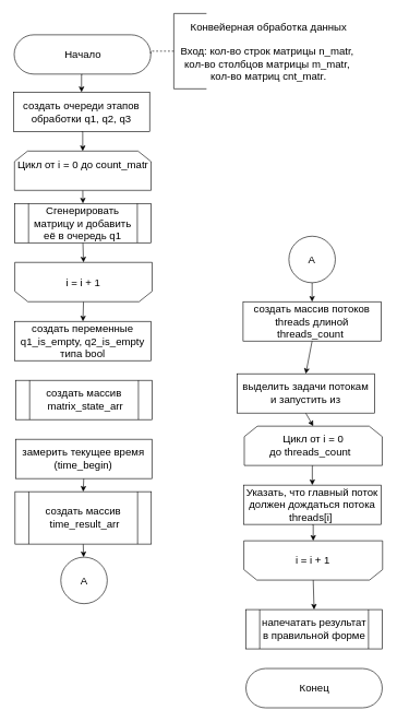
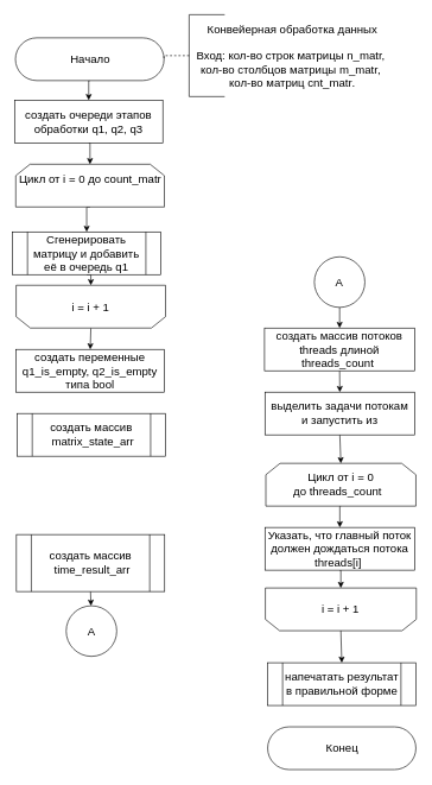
  <mxCell id="0" />
  <mxCell id="1" parent="0" />
  <mxCell id="2" style="edgeStyle=orthogonalEdgeStyle;rounded=0;orthogonalLoop=1;jettySize=auto;html=1;exitX=0.5;exitY=0.5;exitDx=0;exitDy=30;exitPerimeter=0;entryX=0.5;entryY=0;entryDx=0;entryDy=0;fontSize=16;" edge="1" parent="1" source="3" target="11"><mxGeometry relative="1" as="geometry" /></mxCell>
  <mxCell id="3" value="&lt;font style=&quot;font-size: 16px&quot;&gt;Начало&lt;/font&gt;" style="html=1;dashed=0;whitespace=wrap;shape=mxgraph.dfd.start" vertex="1" parent="1"><mxGeometry x="21.22" y="52.5" width="208.78" height="60" as="geometry" /></mxCell>
  <mxCell id="4" style="edgeStyle=orthogonalEdgeStyle;rounded=0;orthogonalLoop=1;jettySize=auto;html=1;exitX=0.5;exitY=1;exitDx=0;exitDy=0;entryX=0.5;entryY=0;entryDx=0;entryDy=0;fontSize=16;" edge="1" parent="1" source="5" target="13"><mxGeometry relative="1" as="geometry" /></mxCell>
  <mxCell id="5" value="&lt;font style=&quot;font-size: 16px&quot;&gt;Цикл от i = 0 до&amp;nbsp;&lt;span style=&quot;font-size: medium&quot;&gt;count_matr&lt;/span&gt;&lt;br&gt;&amp;nbsp;&lt;/font&gt;" style="shape=loopLimit;whiteSpace=wrap;html=1;strokeWidth=1;" vertex="1" parent="1"><mxGeometry x="21.69" y="230" width="208.78" height="60" as="geometry" /></mxCell>
  <mxCell id="6" style="edgeStyle=orthogonalEdgeStyle;rounded=0;orthogonalLoop=1;jettySize=auto;html=1;exitX=0;exitY=0.5;exitDx=0;exitDy=0;exitPerimeter=0;entryX=1;entryY=0.5;entryDx=0;entryDy=0;entryPerimeter=0;dashed=1;endArrow=none;endFill=0;" edge="1" parent="1" source="7" target="3"><mxGeometry relative="1" as="geometry" /></mxCell>
  <mxCell id="7" value="" style="strokeWidth=1;html=1;shape=mxgraph.flowchart.annotation_1;align=left;pointerEvents=1;" vertex="1" parent="1"><mxGeometry x="265.28" y="20" width="50" height="115" as="geometry" /></mxCell>
  <mxCell id="8" style="edgeStyle=none;html=1;exitX=0.5;exitY=0;exitDx=0;exitDy=0;entryX=0.5;entryY=0;entryDx=0;entryDy=0;" edge="1" parent="1" source="9" target="26"><mxGeometry relative="1" as="geometry" /></mxCell>
  <mxCell id="9" value="&lt;font style=&quot;font-size: 16px&quot;&gt;i = i + 1&lt;br&gt;&lt;/font&gt;" style="shape=loopLimit;whiteSpace=wrap;html=1;strokeWidth=1;direction=west;" vertex="1" parent="1"><mxGeometry x="22.16" y="400" width="210" height="60" as="geometry" /></mxCell>
  <mxCell id="10" style="edgeStyle=orthogonalEdgeStyle;rounded=0;orthogonalLoop=1;jettySize=auto;html=1;exitX=0.5;exitY=1;exitDx=0;exitDy=0;fontSize=16;" edge="1" parent="1" source="11"><mxGeometry relative="1" as="geometry"><mxPoint x="126" y="230" as="targetPoint" /></mxGeometry></mxCell>
  <mxCell id="11" value="&lt;font style=&quot;font-size: 16px&quot;&gt;создать очереди этапов обработки q1, q2, q3&lt;br&gt;&lt;/font&gt;" style="rounded=0;whiteSpace=wrap;html=1;shadow=0;glass=0;sketch=0;strokeWidth=1;gradientColor=none;" vertex="1" parent="1"><mxGeometry x="20" y="140" width="208.31" height="60" as="geometry" /></mxCell>
  <mxCell id="12" style="edgeStyle=orthogonalEdgeStyle;rounded=0;orthogonalLoop=1;jettySize=auto;html=1;exitX=0.5;exitY=1;exitDx=0;exitDy=0;entryX=0.5;entryY=1;entryDx=0;entryDy=0;fontSize=16;" edge="1" parent="1" source="13" target="9"><mxGeometry relative="1" as="geometry" /></mxCell>
- <mxCell id="13" value="&lt;font style=&quot;font-size: 16px&quot;&gt;Сгенерировать матрицу и добавить её в очередь q1&lt;/font&gt;" style="shape=process;whiteSpace=wrap;html=1;backgroundOutline=1;" vertex="1" parent="1"><mxGeometry x="22.16" y="310" width="208.31" height="60" as="geometry" /></mxCell>
+ <mxCell id="13" value="&lt;font style=&quot;font-size: 16px&quot;&gt;Сгенерировать матрицу и добавить её в очередь q1&lt;/font&gt;" style="shape=process;whiteSpace=wrap;html=1;backgroundOutline=1;" vertex="1" parent="1"><mxGeometry x="17.16" y="325" width="208.31" height="60" as="geometry" /></mxCell>
  <mxCell id="14" value="&lt;font size=&quot;3&quot;&gt;создать массив &amp;nbsp;matrix_state_arr&lt;/font&gt;" style="shape=process;whiteSpace=wrap;html=1;backgroundOutline=1;" vertex="1" parent="1"><mxGeometry x="23.85" y="580" width="208.31" height="60" as="geometry" /></mxCell>
  <mxCell id="15" style="edgeStyle=orthogonalEdgeStyle;rounded=0;orthogonalLoop=1;jettySize=auto;html=1;exitX=0.5;exitY=1;exitDx=0;exitDy=0;entryX=0.5;entryY=0;entryDx=0;entryDy=0;" edge="1" parent="1" source="16" target="18"><mxGeometry relative="1" as="geometry" /></mxCell>
  <mxCell id="16" value="&lt;span style=&quot;font-size: 16px&quot;&gt;Цикл от i = 0 до&amp;nbsp;threads_count &amp;nbsp;&lt;/span&gt;" style="shape=loopLimit;whiteSpace=wrap;html=1;strokeWidth=1;" vertex="1" parent="1"><mxGeometry x="373.05" y="650" width="210.86" height="60" as="geometry" /></mxCell>
  <mxCell id="17" style="edgeStyle=orthogonalEdgeStyle;rounded=0;orthogonalLoop=1;jettySize=auto;html=1;exitX=0.5;exitY=1;exitDx=0;exitDy=0;entryX=0.5;entryY=1;entryDx=0;entryDy=0;" edge="1" parent="1" source="18" target="20"><mxGeometry relative="1" as="geometry" /></mxCell>
  <mxCell id="18" value="&lt;font style=&quot;font-size: 16px&quot;&gt;Указать, что главный поток должен дождаться потока threads[i]&amp;nbsp;&lt;br&gt;&lt;/font&gt;" style="rounded=0;whiteSpace=wrap;html=1;shadow=0;glass=0;sketch=0;strokeWidth=1;gradientColor=none;" vertex="1" parent="1"><mxGeometry x="371.83" y="740" width="210.39" height="60" as="geometry" /></mxCell>
  <mxCell id="19" style="edgeStyle=none;html=1;exitX=0.5;exitY=0;exitDx=0;exitDy=0;entryX=0.5;entryY=0;entryDx=0;entryDy=0;" edge="1" parent="1" source="20" target="32"><mxGeometry relative="1" as="geometry" /></mxCell>
  <mxCell id="20" value="&lt;font style=&quot;font-size: 16px&quot;&gt;i = i + 1&lt;br&gt;&lt;/font&gt;" style="shape=loopLimit;whiteSpace=wrap;html=1;strokeWidth=1;direction=west;" vertex="1" parent="1"><mxGeometry x="372.37" y="825" width="212.08" height="60" as="geometry" /></mxCell>
  <mxCell id="21" style="edgeStyle=none;html=1;exitX=0.5;exitY=1;exitDx=0;exitDy=0;entryX=0.5;entryY=0;entryDx=0;entryDy=0;" edge="1" parent="1" source="22" target="24"><mxGeometry relative="1" as="geometry" /></mxCell>
  <mxCell id="22" value="&lt;font style=&quot;font-size: 16px&quot;&gt;создать массив потоков threads длиной&lt;br&gt;threads_count&amp;nbsp;&lt;br&gt;&lt;/font&gt;" style="rounded=0;whiteSpace=wrap;html=1;shadow=0;glass=0;sketch=0;strokeWidth=1;gradientColor=none;" vertex="1" parent="1"><mxGeometry x="371.22" y="460" width="211" height="60" as="geometry" /></mxCell>
  <mxCell id="23" style="edgeStyle=none;html=1;exitX=0.5;exitY=1;exitDx=0;exitDy=0;entryX=0.5;entryY=0;entryDx=0;entryDy=0;" edge="1" parent="1" source="24" target="16"><mxGeometry relative="1" as="geometry" /></mxCell>
- <mxCell id="24" value="&lt;font style=&quot;font-size: 16px&quot;&gt;выделить задачи потокам&lt;br&gt;и запустить из&lt;br&gt;&lt;/font&gt;" style="rounded=0;whiteSpace=wrap;html=1;shadow=0;glass=0;sketch=0;strokeWidth=1;gradientColor=none;" vertex="1" parent="1"><mxGeometry x="361.83" y="570" width="210.39" height="60" as="geometry" /></mxCell>
+ <mxCell id="24" value="&lt;font style=&quot;font-size: 16px&quot;&gt;выделить задачи потокам&lt;br&gt;и запустить из&lt;br&gt;&lt;/font&gt;" style="rounded=0;whiteSpace=wrap;html=1;shadow=0;glass=0;sketch=0;strokeWidth=1;gradientColor=none;" vertex="1" parent="1"><mxGeometry x="371.83" y="550" width="210.39" height="60" as="geometry" /></mxCell>
  <mxCell id="25" value="&lt;div&gt;&lt;span style=&quot;font-size: 16px&quot;&gt;Конвейерная обработка данных&lt;/span&gt;&lt;/div&gt;&lt;div&gt;&lt;span style=&quot;font-size: 16px&quot;&gt;&lt;br&gt;&lt;/span&gt;&lt;/div&gt;&lt;font&gt;&lt;div&gt;&lt;font size=&quot;3&quot;&gt;Вход: кол-во строк матрицы n_matr,&amp;nbsp;&lt;/font&gt;&lt;/div&gt;&lt;div&gt;&lt;span style=&quot;font-size: medium&quot;&gt;кол-во столбцов матрицы m_matr,&amp;nbsp;&lt;/span&gt;&lt;font size=&quot;3&quot;&gt;&lt;br&gt;&lt;/font&gt;&lt;/div&gt;&lt;div&gt;&lt;font size=&quot;3&quot;&gt;кол-во матриц cnt_matr&lt;/font&gt;&lt;span style=&quot;font-size: 16px&quot;&gt;.&lt;/span&gt;&lt;/div&gt;&lt;/font&gt;" style="text;html=1;align=center;verticalAlign=middle;resizable=0;points=[];autosize=1;strokeColor=none;fillColor=none;" vertex="1" parent="1"><mxGeometry x="265.28" y="37.5" width="290" height="80" as="geometry" /></mxCell>
  <mxCell id="26" value="&lt;font style=&quot;font-size: 16px&quot;&gt;создать переменные q1_is_empty, q2_is_empty&lt;br&gt;типа bool&lt;br&gt;&lt;/font&gt;" style="rounded=0;whiteSpace=wrap;html=1;shadow=0;glass=0;sketch=0;strokeWidth=1;gradientColor=none;" vertex="1" parent="1"><mxGeometry x="22.16" y="490" width="208.31" height="60" as="geometry" /></mxCell>
- <mxCell id="27" style="edgeStyle=orthogonalEdgeStyle;rounded=0;orthogonalLoop=1;jettySize=auto;html=1;exitX=0.5;exitY=1;exitDx=0;exitDy=0;entryX=0.5;entryY=0;entryDx=0;entryDy=0;fontSize=16;" edge="1" parent="1" source="28" target="30"><mxGeometry relative="1" as="geometry" /></mxCell>
- <mxCell id="28" value="&lt;font style=&quot;font-size: 16px&quot;&gt;замерить текущее время&lt;br&gt;(time_begin)&lt;br&gt;&lt;/font&gt;" style="rounded=0;whiteSpace=wrap;html=1;shadow=0;glass=0;sketch=0;strokeWidth=1;gradientColor=none;" vertex="1" parent="1"><mxGeometry x="23.43" y="670" width="208.31" height="60" as="geometry" /></mxCell>
  <mxCell id="29" style="edgeStyle=none;html=1;exitX=0.5;exitY=1;exitDx=0;exitDy=0;" edge="1" parent="1" source="30" target="33"><mxGeometry relative="1" as="geometry" /></mxCell>
  <mxCell id="30" value="&lt;font size=&quot;3&quot;&gt;создать массив &amp;nbsp;time_result_arr&lt;/font&gt;" style="shape=process;whiteSpace=wrap;html=1;backgroundOutline=1;" vertex="1" parent="1"><mxGeometry x="22.58" y="750" width="208.31" height="80" as="geometry" /></mxCell>
  <mxCell id="31" value="&lt;font style=&quot;font-size: 16px&quot;&gt;Конец&lt;/font&gt;" style="html=1;dashed=0;whitespace=wrap;shape=mxgraph.dfd.start" vertex="1" parent="1"><mxGeometry x="375.6" y="1020" width="208.31" height="60" as="geometry" /></mxCell>
  <mxCell id="32" value="&lt;font size=&quot;3&quot;&gt;напечатать результат в правильной форме&lt;/font&gt;" style="shape=process;whiteSpace=wrap;html=1;backgroundOutline=1;" vertex="1" parent="1"><mxGeometry x="375.6" y="930" width="208.31" height="60" as="geometry" /></mxCell>
  <mxCell id="33" value="A" style="ellipse;whiteSpace=wrap;html=1;aspect=fixed;fontSize=16;" vertex="1" parent="1"><mxGeometry x="92.5" y="850" width="71" height="71" as="geometry" /></mxCell>
  <mxCell id="34" style="edgeStyle=none;html=1;exitX=0.5;exitY=1;exitDx=0;exitDy=0;" edge="1" parent="1" source="35" target="22"><mxGeometry relative="1" as="geometry" /></mxCell>
  <mxCell id="35" value="A" style="ellipse;whiteSpace=wrap;html=1;aspect=fixed;fontSize=16;" vertex="1" parent="1"><mxGeometry x="441.22" y="360" width="71" height="71" as="geometry" /></mxCell>
